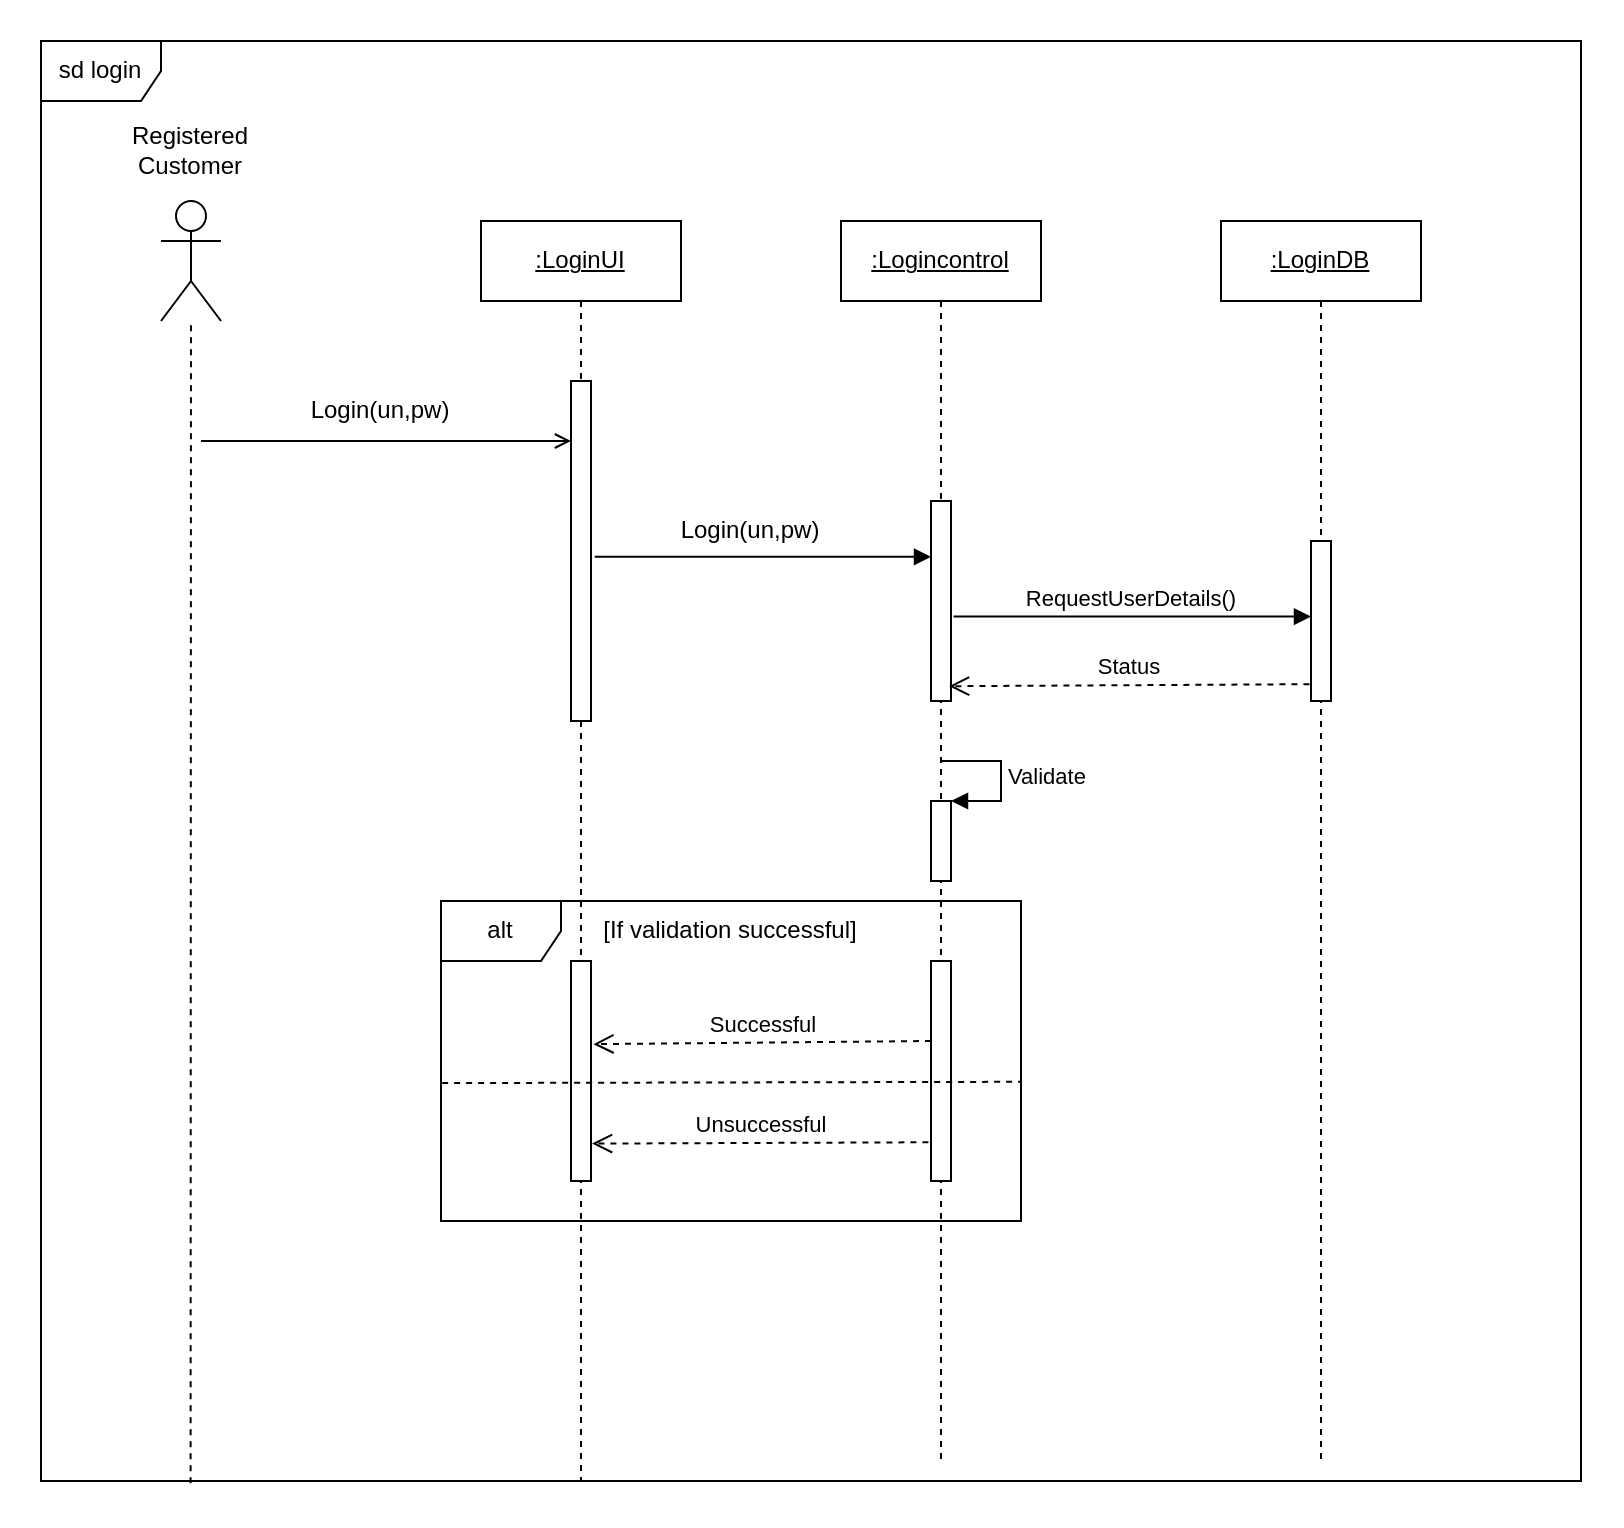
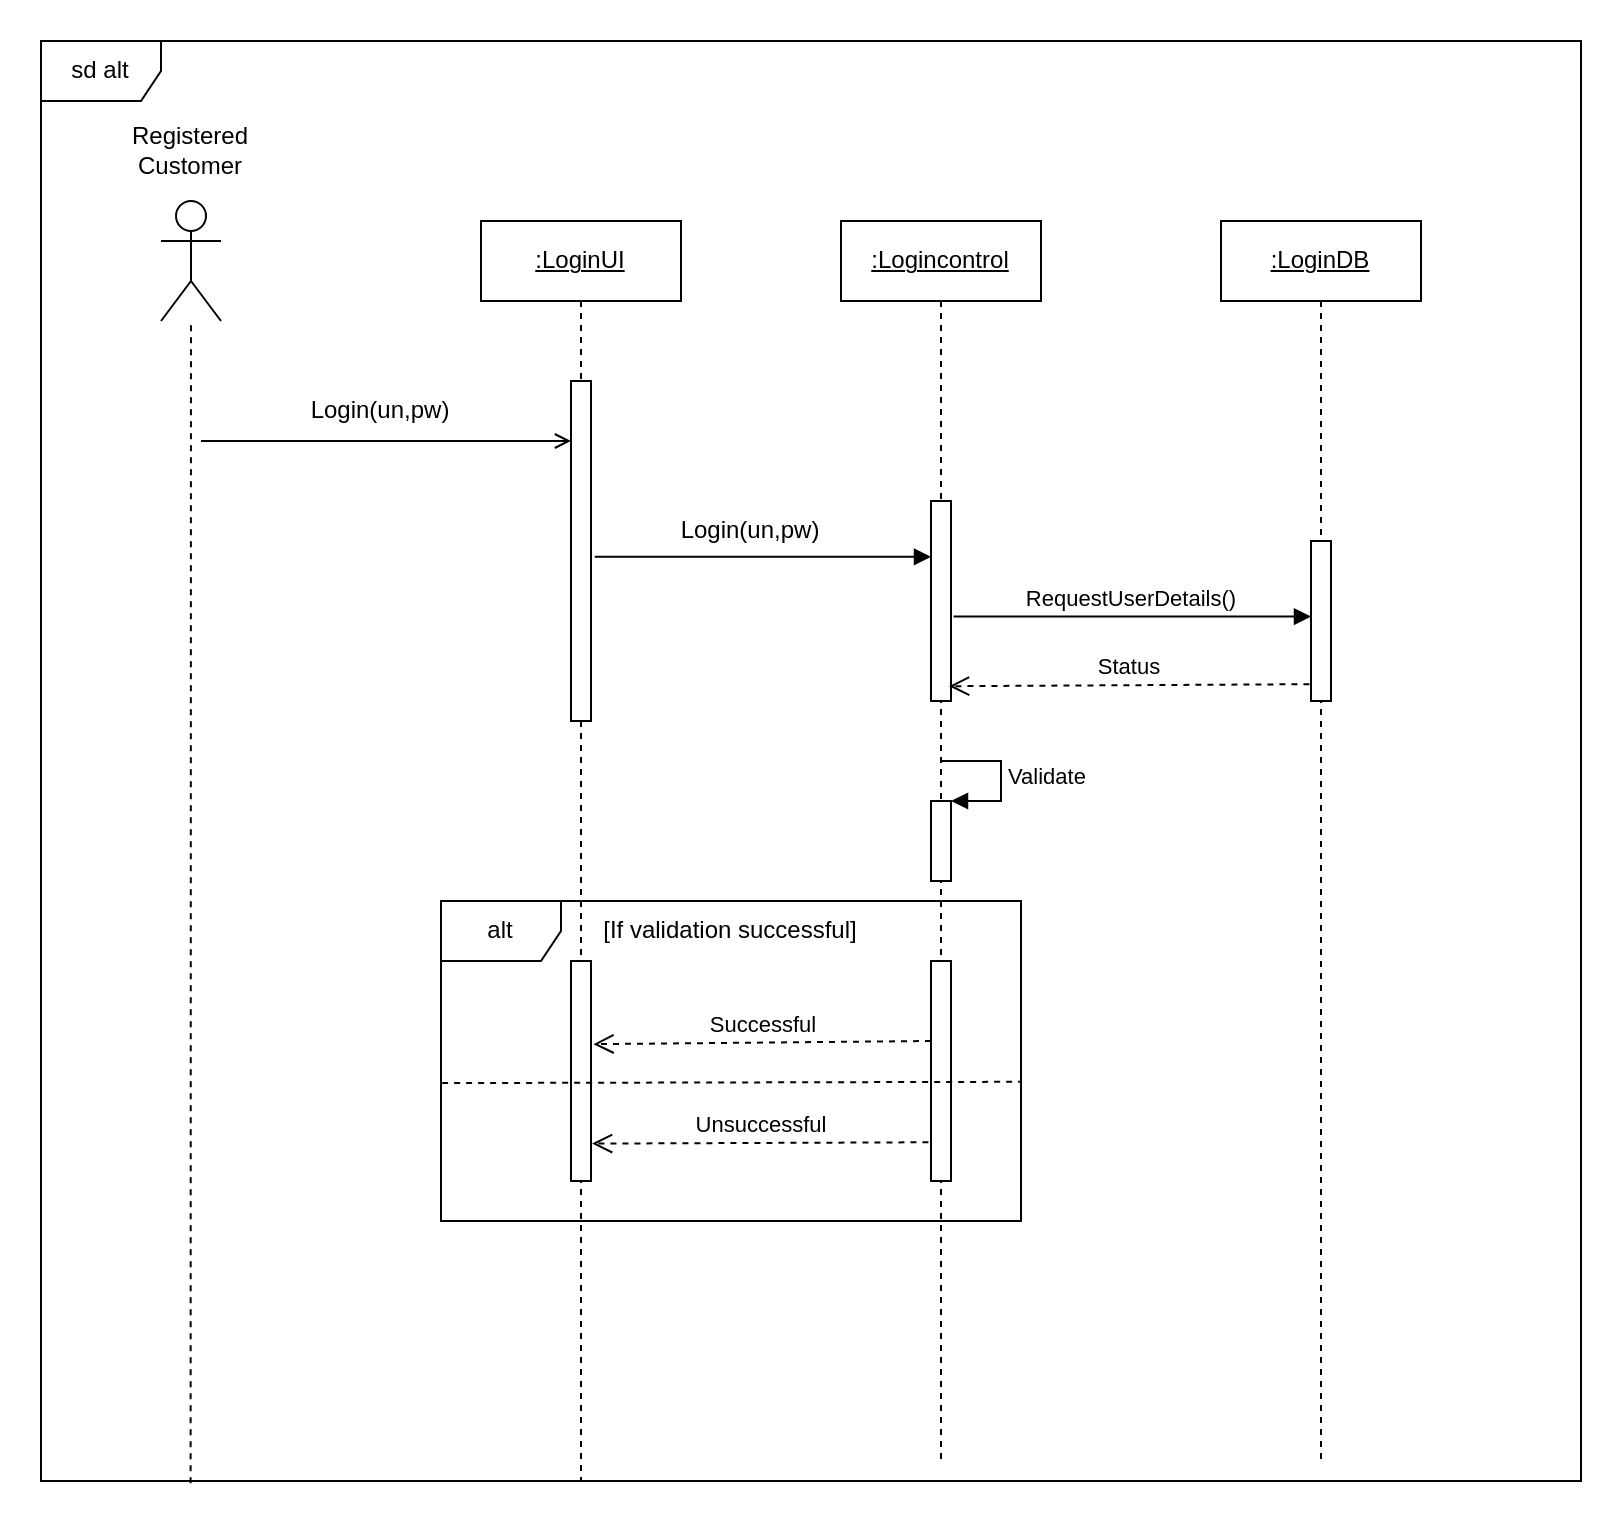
  <mxCell id="0" />
  <mxCell id="1" parent="0" />
  <mxCell id="2" value="" style="shape=umlActor;verticalLabelPosition=bottom;verticalAlign=top;html=1;" parent="1" vertex="1"><mxGeometry x="80" y="100" width="30" height="60" as="geometry" /></mxCell>
  <mxCell id="3" value="" style="endArrow=none;html=1;rounded=0;dashed=1;" parent="1" target="2" edge="1"><mxGeometry width="50" height="50" relative="1" as="geometry"><mxPoint x="94.8" y="741.067" as="sourcePoint" /><mxPoint x="95" y="170" as="targetPoint" /></mxGeometry></mxCell>
  <mxCell id="4" value="&lt;u&gt;:LoginUI&lt;/u&gt;" style="shape=umlLifeline;perimeter=lifelinePerimeter;whiteSpace=wrap;html=1;container=1;collapsible=0;recursiveResize=0;outlineConnect=0;" parent="1" vertex="1"><mxGeometry x="240" y="110" width="100" height="630" as="geometry" /></mxCell>
  <mxCell id="5" value="" style="html=1;points=[];perimeter=orthogonalPerimeter;" parent="4" vertex="1"><mxGeometry x="45" y="80" width="10" height="170" as="geometry" /></mxCell>
  <mxCell id="6" value="" style="html=1;points=[];perimeter=orthogonalPerimeter;" parent="4" vertex="1"><mxGeometry x="45" y="370" width="10" height="110" as="geometry" /></mxCell>
  <mxCell id="7" value="&lt;u&gt;:Logincontrol&lt;/u&gt;" style="shape=umlLifeline;perimeter=lifelinePerimeter;whiteSpace=wrap;html=1;container=1;collapsible=0;recursiveResize=0;outlineConnect=0;" parent="1" vertex="1"><mxGeometry x="420" y="110" width="100" height="620" as="geometry" /></mxCell>
  <mxCell id="8" value="" style="html=1;points=[];perimeter=orthogonalPerimeter;" parent="7" vertex="1"><mxGeometry x="45" y="140" width="10" height="100" as="geometry" /></mxCell>
  <mxCell id="9" value="" style="html=1;points=[];perimeter=orthogonalPerimeter;" parent="7" vertex="1"><mxGeometry x="45" y="290" width="10" height="40" as="geometry" /></mxCell>
  <mxCell id="10" value="Validate" style="edgeStyle=orthogonalEdgeStyle;html=1;align=left;spacingLeft=2;endArrow=block;rounded=0;entryX=1;entryY=0;" parent="7" target="9" edge="1"><mxGeometry relative="1" as="geometry"><mxPoint x="50" y="270" as="sourcePoint" /><Array as="points"><mxPoint x="80" y="270" /></Array></mxGeometry></mxCell>
  <mxCell id="11" value="" style="html=1;points=[];perimeter=orthogonalPerimeter;" parent="7" vertex="1"><mxGeometry x="45" y="370" width="10" height="110" as="geometry" /></mxCell>
  <mxCell id="12" value="Successful" style="html=1;verticalAlign=bottom;endArrow=open;dashed=1;endSize=8;rounded=0;entryX=1.124;entryY=0.378;entryDx=0;entryDy=0;entryPerimeter=0;" parent="7" target="6" edge="1"><mxGeometry relative="1" as="geometry"><mxPoint x="45" y="410" as="sourcePoint" /><mxPoint x="-35" y="410" as="targetPoint" /></mxGeometry></mxCell>
  <mxCell id="13" value="&lt;u&gt;:LoginDB&lt;/u&gt;" style="shape=umlLifeline;perimeter=lifelinePerimeter;whiteSpace=wrap;html=1;container=1;collapsible=0;recursiveResize=0;outlineConnect=0;" parent="1" vertex="1"><mxGeometry x="610" y="110" width="100" height="620" as="geometry" /></mxCell>
  <mxCell id="14" value="" style="html=1;points=[];perimeter=orthogonalPerimeter;" parent="13" vertex="1"><mxGeometry x="45" y="160" width="10" height="80" as="geometry" /></mxCell>
  <mxCell id="15" value="Registered Customer" style="text;html=1;strokeColor=none;fillColor=none;align=center;verticalAlign=middle;whiteSpace=wrap;rounded=0;" parent="1" vertex="1"><mxGeometry x="65" y="60" width="60" height="30" as="geometry" /></mxCell>
  <mxCell id="16" value="" style="endArrow=open;html=1;rounded=0;endFill=0;" parent="1" target="5" edge="1"><mxGeometry width="50" height="50" relative="1" as="geometry"><mxPoint x="100" y="220" as="sourcePoint" /><mxPoint x="210" y="220" as="targetPoint" /></mxGeometry></mxCell>
  <mxCell id="17" value="Login(un,pw)" style="text;html=1;strokeColor=none;fillColor=none;align=center;verticalAlign=middle;whiteSpace=wrap;rounded=0;" parent="1" vertex="1"><mxGeometry x="160" y="190" width="60" height="30" as="geometry" /></mxCell>
  <mxCell id="18" value="&lt;span style=&quot;color: rgba(0, 0, 0, 0); font-family: monospace; font-size: 0px; text-align: start; background-color: rgb(248, 249, 250);&quot;&gt;%3CmxGraphModel%3E%3Croot%3E%3CmxCell%20id%3D%220%22%2F%3E%3CmxCell%20id%3D%221%22%20parent%3D%220%22%2F%3E%3CmxCell%20id%3D%222%22%20value%3D%22Login(un%2Cpw)%22%20style%3D%22text%3Bhtml%3D1%3BstrokeColor%3Dnone%3BfillColor%3Dnone%3Balign%3Dcenter%3BverticalAlign%3Dmiddle%3BwhiteSpace%3Dwrap%3Brounded%3D0%3B%22%20vertex%3D%221%22%20parent%3D%221%22%3E%3CmxGeometry%20x%3D%22180%22%20y%3D%22210%22%20width%3D%2260%22%20height%3D%2230%22%20as%3D%22geometry%22%2F%3E%3C%2FmxCell%3E%3C%2Froot%3E%3C%2FmxGraphModel%3E&lt;/span&gt;&lt;span style=&quot;color: rgba(0, 0, 0, 0); font-family: monospace; font-size: 0px; text-align: start; background-color: rgb(248, 249, 250);&quot;&gt;%3CmxGraphModel%3E%3Croot%3E%3CmxCell%20id%3D%220%22%2F%3E%3CmxCell%20id%3D%221%22%20parent%3D%220%22%2F%3E%3CmxCell%20id%3D%222%22%20value%3D%22Login(un%2Cpw)%22%20style%3D%22text%3Bhtml%3D1%3BstrokeColor%3Dnone%3BfillColor%3Dnone%3Balign%3Dcenter%3BverticalAlign%3Dmiddle%3BwhiteSpace%3Dwrap%3Brounded%3D0%3B%22%20vertex%3D%221%22%20parent%3D%221%22%3E%3CmxGeometry%20x%3D%22180%22%20y%3D%22210%22%20width%3D%2260%22%20height%3D%2230%22%20as%3D%22geometry%22%2F%3E%3C%2FmxCell%3E%3C%2Froot%3E%3C%2FmxGraphModel%3E&lt;/span&gt;" style="html=1;verticalAlign=bottom;endArrow=block;rounded=0;exitX=1.188;exitY=0.517;exitDx=0;exitDy=0;exitPerimeter=0;" parent="1" source="5" target="8" edge="1"><mxGeometry width="80" relative="1" as="geometry"><mxPoint x="320" y="300" as="sourcePoint" /><mxPoint x="400" y="300" as="targetPoint" /></mxGeometry></mxCell>
  <mxCell id="19" value="Login(un,pw)" style="text;html=1;strokeColor=none;fillColor=none;align=center;verticalAlign=middle;whiteSpace=wrap;rounded=0;" parent="1" vertex="1"><mxGeometry x="345" y="250" width="60" height="30" as="geometry" /></mxCell>
  <mxCell id="20" value="RequestUserDetails()" style="html=1;verticalAlign=bottom;endArrow=block;rounded=0;exitX=1.129;exitY=0.578;exitDx=0;exitDy=0;exitPerimeter=0;" parent="1" source="8" target="14" edge="1"><mxGeometry width="80" relative="1" as="geometry"><mxPoint x="450" y="280" as="sourcePoint" /><mxPoint x="530" y="280" as="targetPoint" /></mxGeometry></mxCell>
  <mxCell id="21" value="Status" style="html=1;verticalAlign=bottom;endArrow=open;dashed=1;endSize=8;rounded=0;exitX=-0.078;exitY=0.895;exitDx=0;exitDy=0;exitPerimeter=0;entryX=0.904;entryY=0.926;entryDx=0;entryDy=0;entryPerimeter=0;" parent="1" source="14" target="8" edge="1"><mxGeometry relative="1" as="geometry"><mxPoint x="570" y="290" as="sourcePoint" /><mxPoint x="490" y="290" as="targetPoint" /></mxGeometry></mxCell>
  <mxCell id="22" value="Unsuccessful" style="html=1;verticalAlign=bottom;endArrow=open;dashed=1;endSize=8;rounded=0;entryX=1.053;entryY=0.83;entryDx=0;entryDy=0;entryPerimeter=0;exitX=-0.129;exitY=0.824;exitDx=0;exitDy=0;exitPerimeter=0;" parent="1" source="11" target="6" edge="1"><mxGeometry relative="1" as="geometry"><mxPoint x="475" y="530" as="sourcePoint" /><mxPoint x="307.2" y="531.36" as="targetPoint" /></mxGeometry></mxCell>
  <mxCell id="23" value="alt" style="shape=umlFrame;whiteSpace=wrap;html=1;" parent="1" vertex="1"><mxGeometry x="220" y="450" width="290" height="160" as="geometry" /></mxCell>
  <mxCell id="24" value="[If validation successful]" style="text;html=1;strokeColor=none;fillColor=none;align=center;verticalAlign=middle;whiteSpace=wrap;rounded=0;" parent="1" vertex="1"><mxGeometry x="275" y="450" width="180" height="30" as="geometry" /></mxCell>
  <mxCell id="25" value="" style="endArrow=none;html=1;rounded=0;exitX=0.002;exitY=0.569;exitDx=0;exitDy=0;exitPerimeter=0;entryX=1;entryY=0.565;entryDx=0;entryDy=0;entryPerimeter=0;dashed=1;" parent="1" source="23" target="23" edge="1"><mxGeometry width="50" height="50" relative="1" as="geometry"><mxPoint x="330" y="540" as="sourcePoint" /><mxPoint x="380" y="490" as="targetPoint" /></mxGeometry></mxCell>
- <mxCell id="26" value="sd login" style="shape=umlFrame;whiteSpace=wrap;html=1;" vertex="1" parent="1"><mxGeometry x="20" y="20" width="770" height="720" as="geometry" /></mxCell>
+ <mxCell id="26" value="sd alt" style="shape=umlFrame;whiteSpace=wrap;html=1;" vertex="1" parent="1"><mxGeometry x="20" y="20" width="770" height="720" as="geometry" /></mxCell>
